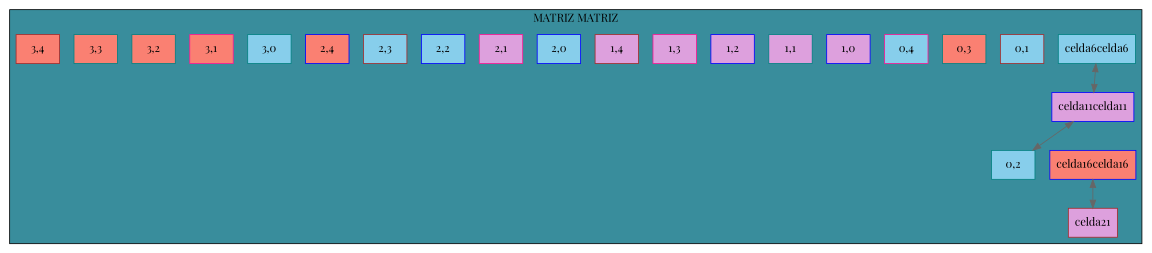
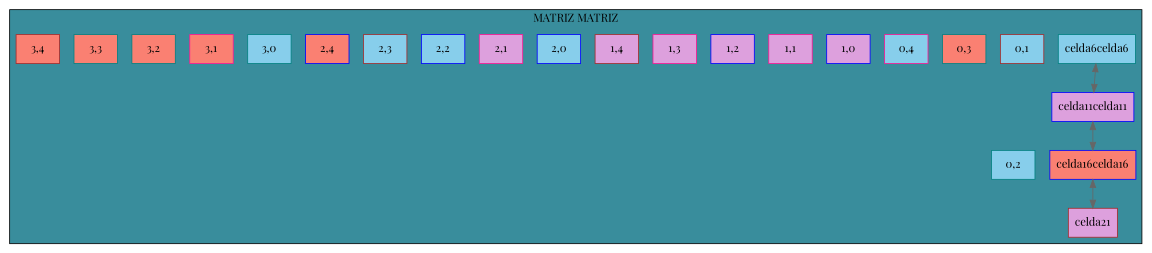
  digraph {
    fontname="Playfair Display"
    node [color=teal fillcolor=skyblue fontname="Playfair Display" shape=box style=filled group=2]
    edge [color=gray40 dir=both fontname="Playfair Display"]
    celda6celda6 [group=""]
    n2 [color=brown label="0,1"]
    n3 [label="0,2"]
    n4 [fillcolor=salmon label="0,3"]
    n5 [color=deeppink label="0,4"]
    n6 [color=blue fillcolor=plum label="1,0"]
-   n7 [fillcolor=plum label="1,1"]
+   n7 [color=deeppink fillcolor=plum label="1,1"]
    n8 [color=blue fillcolor=plum label="1,2"]
    n9 [color=deeppink fillcolor=plum label="1,3"]
    n10 [color=brown fillcolor=plum label="1,4"]
    n11 [color=blue label="2,0"]
    n12 [color=deeppink fillcolor=plum label="2,1"]
    n13 [color=blue label="2,2"]
    n14 [color=brown label="2,3"]
    n15 [color=blue fillcolor=salmon label="2,4"]
    n16 [label="3,0"]
    n17 [color=deeppink fillcolor=salmon label="3,1"]
    n18 [fillcolor=salmon label="3,2"]
    n19 [fillcolor=salmon label="3,3"]
    n20 [color=brown fillcolor=salmon label="3,4"]
    celda11celda11 [color=blue fillcolor=plum group=""]
    celda16celda16 [color=blue fillcolor=salmon group=""]
    celda21 [color=brown fillcolor=plum group=""]
    subgraph cluster_1 {
      bgcolor="#398D9C"
      label="MATRIZ MATRIZ"
      celda6celda6
      n2
      n3
      n4
      n5
      n6
      n7
      n8
      n9
      n10
      n11
      n12
      n13
      n14
      n15
      n16
      n17
      n18
      n19
      n20
      celda11celda11
      celda16celda16
      celda21
    }
    celda6celda6 -> celda11celda11
-   celda11celda11 -> n3
+   celda11celda11 -> celda16celda16
    celda16celda16 -> celda21
  }
